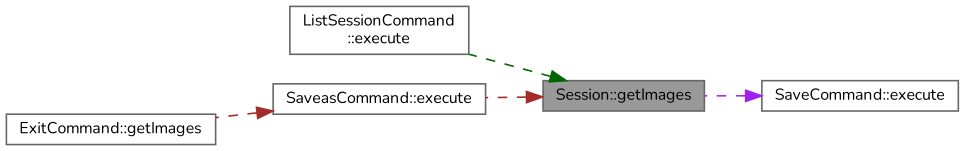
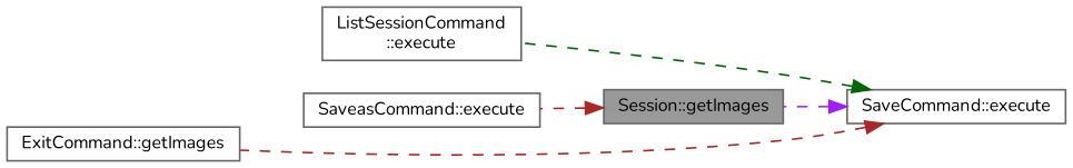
  digraph {
    fontname=Nunito
    rankdir=RL
    node [color=grey40 fillcolor=white fontname=Nunito fontsize=10 shape=box style=filled]
    edge [color=brown dir=back fontname=Nunito fontsize=10 labelfontname=Helvetica labelfontsize=10 style=dashed]
    n1 [color=gray40 fillcolor=grey60 fontcolor=black height=0.2 label="Session::getImages" width=0.4]
    n2 [height=0.2 label="ListSessionCommand\l::execute" width=0.4]
    n3 [height=0.2 label="SaveasCommand::execute" width=0.4]
    n4 [height=0.2 label="SaveCommand::execute" width=0.4]
    n5 [height=0.2 label="ExitCommand::getImages" width=0.4]
-   n1 -> n2 [color=darkgreen]
+   n4 -> n2 [color=darkgreen]
    n1 -> n3
    n4 -> n1 [color=purple]
-   n3 -> n5
+   n4 -> n5
  }
